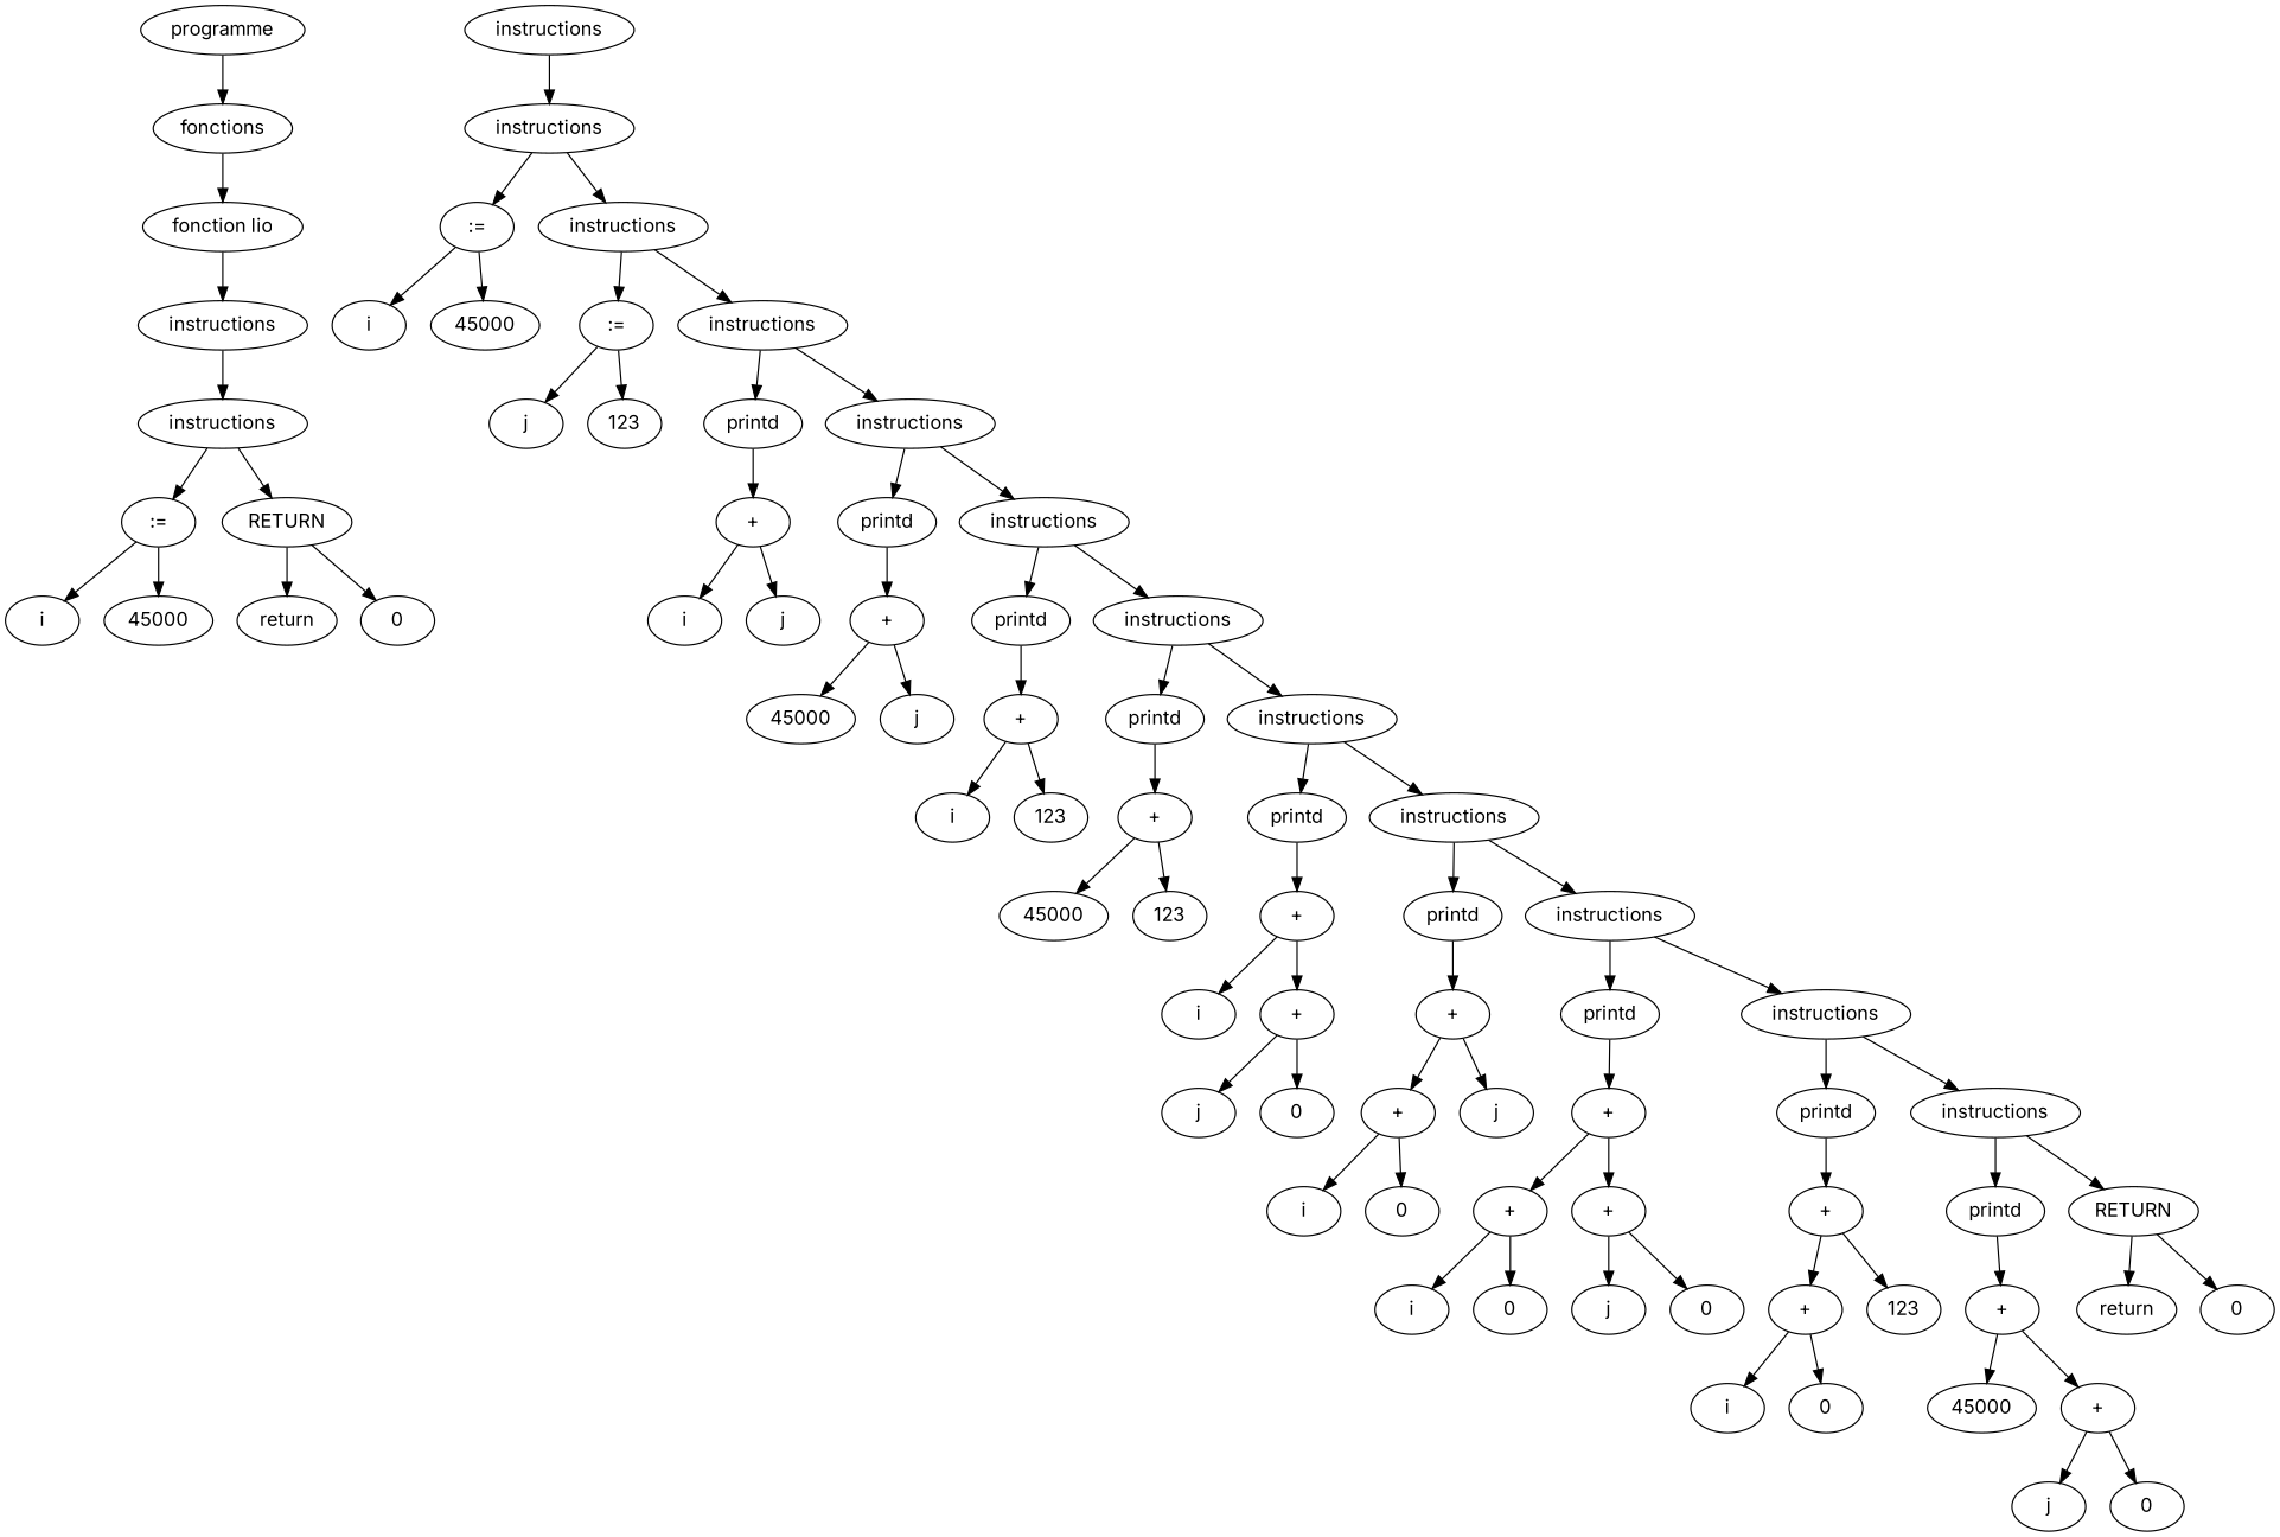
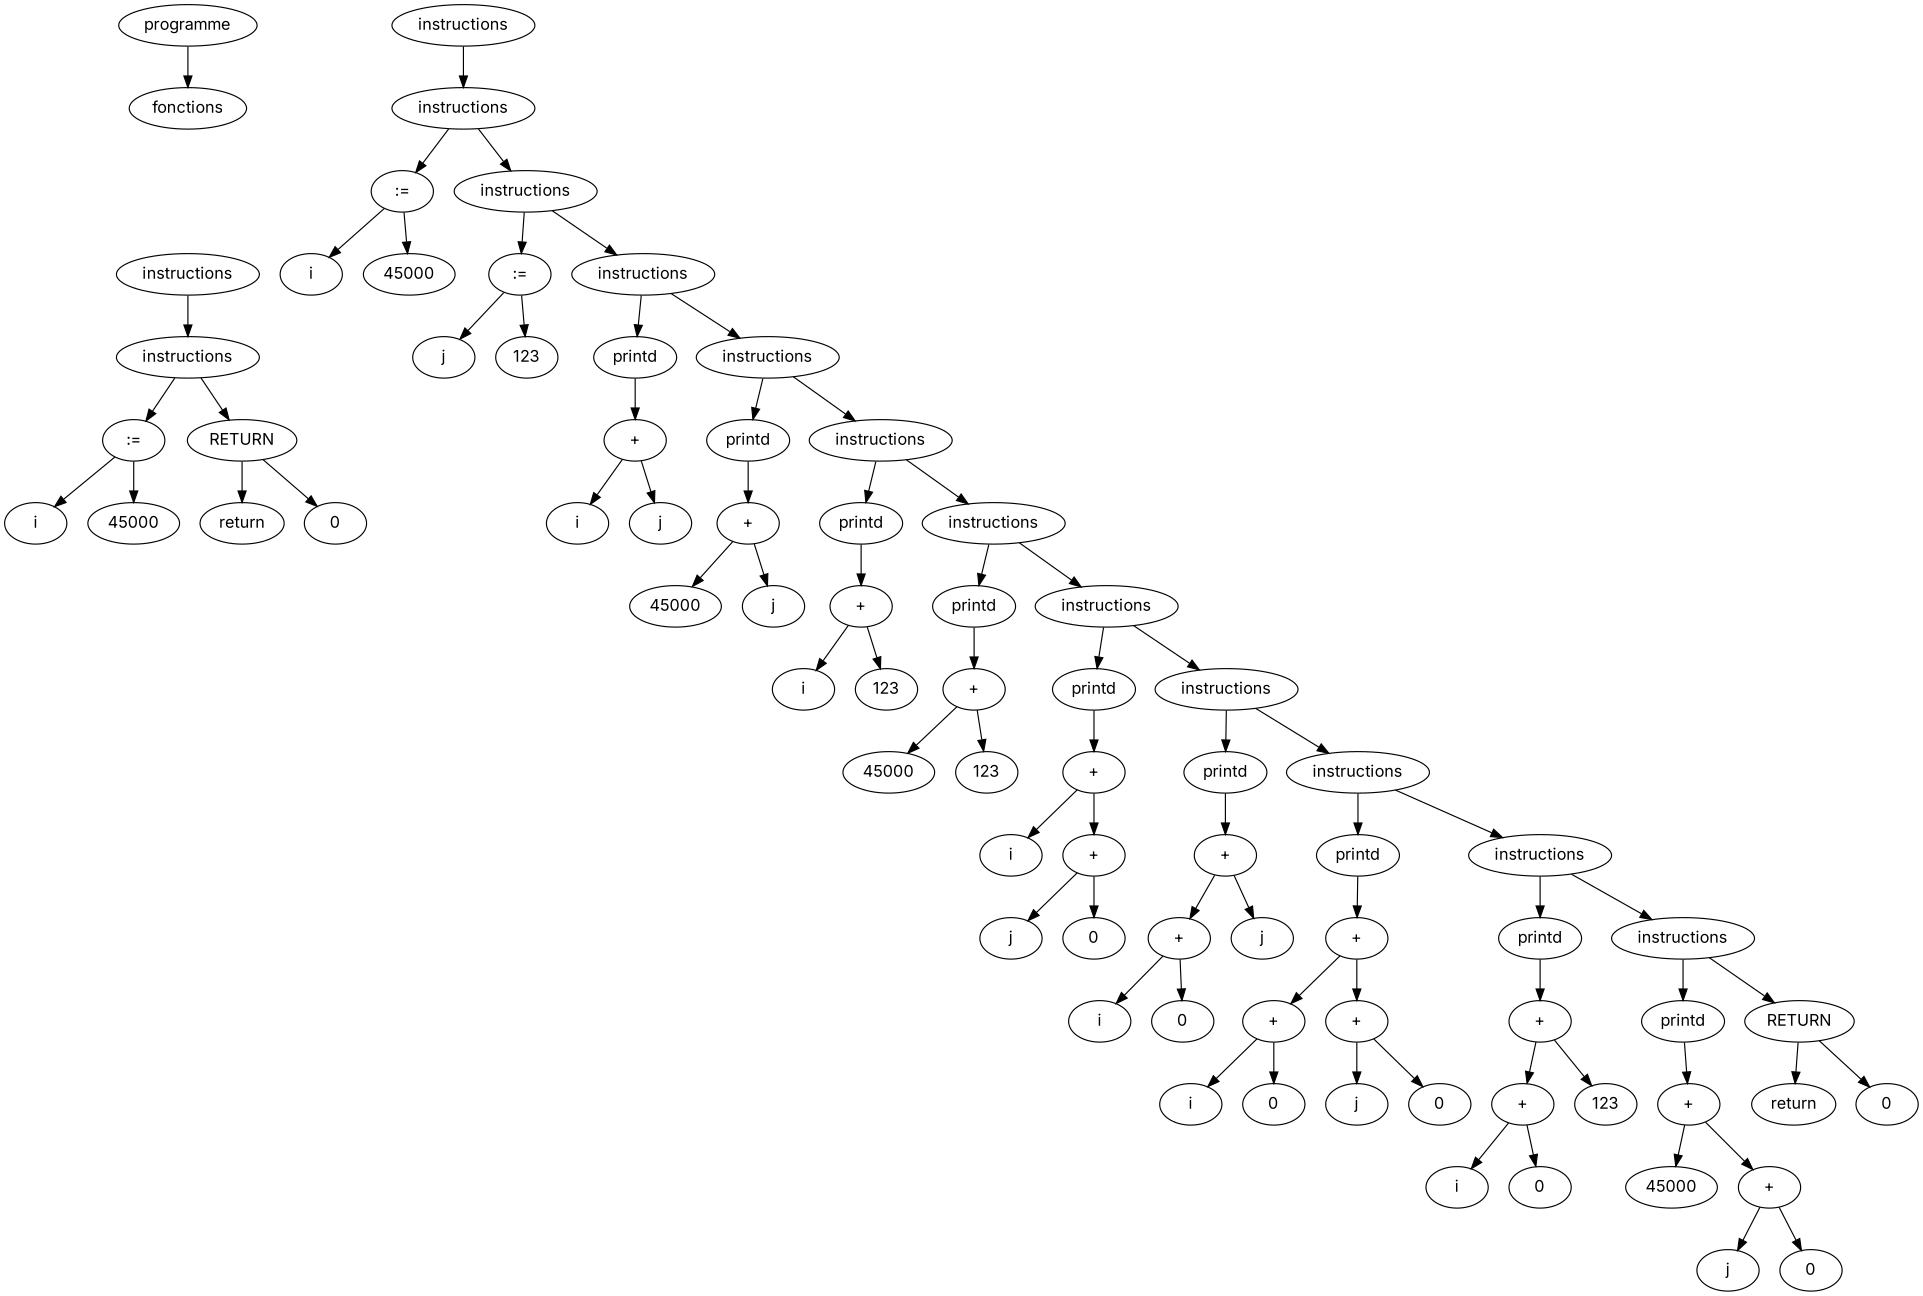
  digraph {
    fontname=Inter
    node [fontname=Inter shape=ellipse]
    edge [fontname=Inter]
    n1 [label=programme]
    n2 [label=fonctions]
-   n3 [label="fonction lio"]
    n4 [label=instructions]
    n5 [label=instructions]
    n6 [label=instructions]
    n7 [label=":="]
    n8 [label=instructions]
    n9 [label=i]
    n10 [label=45000]
    n11 [label=":="]
    n12 [label=instructions]
    n13 [label=j]
    n14 [label=123]
    n15 [label=printd]
    n16 [label=instructions]
    n17 [label="+"]
    n18 [label=printd]
    n19 [label=instructions]
    n20 [label=i]
    n21 [label=j]
    n22 [label="+"]
    n23 [label=printd]
    n24 [label=instructions]
    n25 [label=45000]
    n26 [label=j]
    n27 [label="+"]
    n28 [label=printd]
    n29 [label=instructions]
    n30 [label=i]
    n31 [label=123]
    n32 [label="+"]
    n33 [label=printd]
    n34 [label=instructions]
    n35 [label=45000]
    n36 [label=123]
    n37 [label="+"]
    n38 [label=printd]
    n39 [label=instructions]
    n40 [label=i]
    n41 [label="+"]
    n42 [label=j]
    n43 [label=0]
    n44 [label="+"]
    n45 [label=printd]
    n46 [label=instructions]
    n47 [label="+"]
    n48 [label=j]
    n49 [label=i]
    n50 [label=0]
    n51 [label="+"]
    n52 [label=printd]
    n53 [label=instructions]
    n54 [label="+"]
    n55 [label="+"]
    n56 [label=i]
    n57 [label=0]
    n58 [label=j]
    n59 [label=0]
    n60 [label="+"]
    n61 [label=printd]
    n62 [label=RETURN]
    n63 [label="+"]
    n64 [label=123]
    n65 [label=i]
    n66 [label=0]
    n67 [label="+"]
    n68 [label=return]
    n69 [label=0]
    n70 [label=45000]
    n71 [label="+"]
    n72 [label=j]
    n73 [label=0]
    n74 [label=instructions]
    n75 [label=":="]
    n76 [label=RETURN]
    n77 [label=i]
    n78 [label=45000]
    n79 [label=return]
    n80 [label=0]
    n1 -> n2
-   n2 -> n3
-   n3 -> n4
    n4 -> n74
    n5 -> n6
    n6 -> n7
    n6 -> n8
    n7 -> n9
    n7 -> n10
    n8 -> n11
    n8 -> n12
    n11 -> n13
    n11 -> n14
    n12 -> n15
    n12 -> n16
    n15 -> n17
    n16 -> n18
    n16 -> n19
    n17 -> n20
    n17 -> n21
    n18 -> n22
    n19 -> n23
    n19 -> n24
    n22 -> n25
    n22 -> n26
    n23 -> n27
    n24 -> n28
    n24 -> n29
    n27 -> n30
    n27 -> n31
    n28 -> n32
    n29 -> n33
    n29 -> n34
    n32 -> n35
    n32 -> n36
    n33 -> n37
    n34 -> n38
    n34 -> n39
    n37 -> n40
    n37 -> n41
    n38 -> n44
    n39 -> n45
    n39 -> n46
    n41 -> n42
    n41 -> n43
    n44 -> n47
    n44 -> n48
    n45 -> n51
    n46 -> n52
    n46 -> n53
    n47 -> n49
    n47 -> n50
    n51 -> n54
    n51 -> n55
    n52 -> n60
    n53 -> n61
    n53 -> n62
    n54 -> n56
    n54 -> n57
    n55 -> n58
    n55 -> n59
    n60 -> n63
    n60 -> n64
    n61 -> n67
    n62 -> n68
    n62 -> n69
    n63 -> n65
    n63 -> n66
    n67 -> n70
    n67 -> n71
    n71 -> n72
    n71 -> n73
    n74 -> n75
    n74 -> n76
    n75 -> n77
    n75 -> n78
    n76 -> n79
    n76 -> n80
  }
